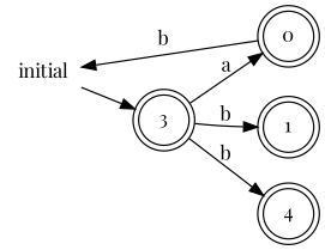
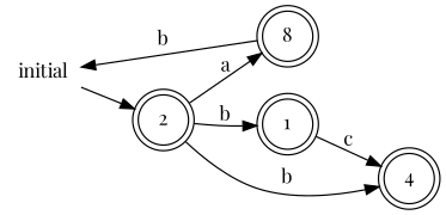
  digraph {
    fontname="Playfair Display"
    rankdir=LR
    node [fontname="Playfair Display" shape=doublecircle]
    edge [fontname="Playfair Display"]
    initial [shape=plaintext]
-   0
+   0 [label=8]
    1
    4
-   2 [label=3]
+   2
    initial -> 2
    0 -> initial [label=b]
+   1 -> 4 [label=c]
    2 -> 0 [label=a]
    2 -> 1 [label=b]
    2 -> 4 [label=b]
  }
